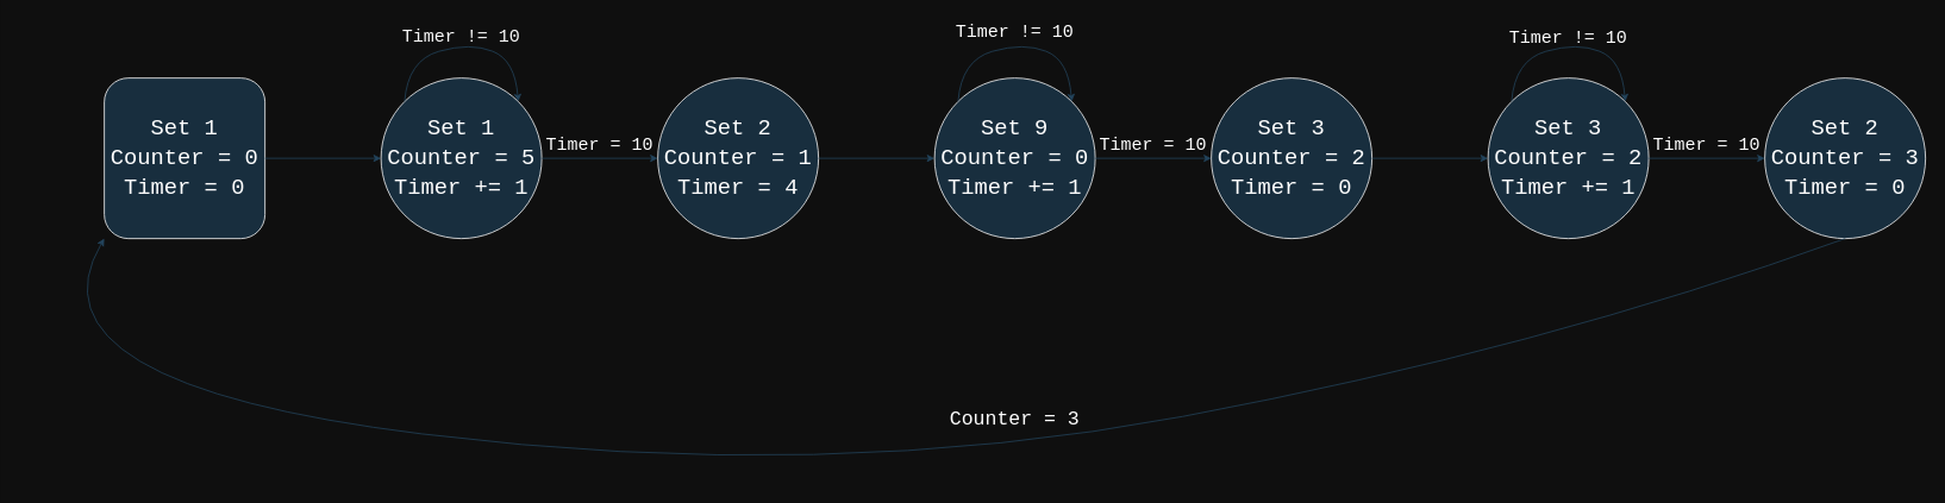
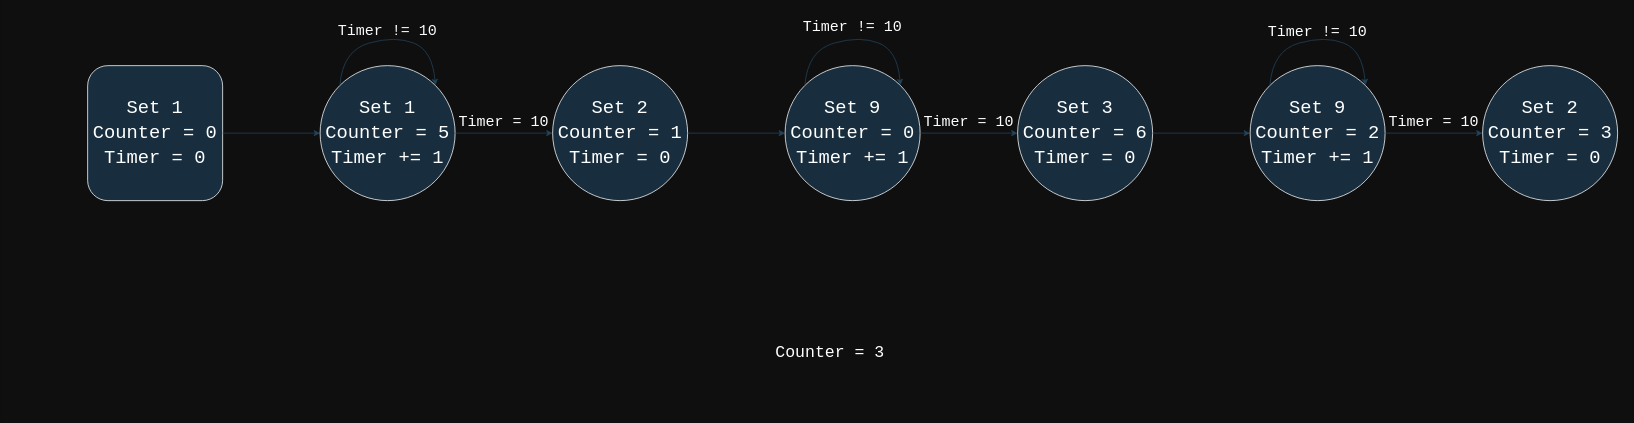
  <mxCell id="0" />
  <mxCell id="1" parent="0" />
  <mxCell id="2" value="&lt;font face=&quot;Courier New&quot; style=&quot;font-size: 25px;&quot;&gt;Set 1&lt;/font&gt;&lt;div style=&quot;font-size: 25px;&quot;&gt;&lt;font face=&quot;Courier New&quot; style=&quot;font-size: 25px;&quot;&gt;Counter = 0&lt;/font&gt;&lt;/div&gt;&lt;div style=&quot;font-size: 25px;&quot;&gt;&lt;font face=&quot;Courier New&quot; style=&quot;font-size: 25px;&quot;&gt;Timer = 0&lt;/font&gt;&lt;/div&gt;" style="whiteSpace=wrap;html=1;labelBackgroundColor=none;fillColor=#182E3E;strokeColor=#FFFFFF;fontColor=#FFFFFF;rounded=1;" parent="1" vertex="1"><mxGeometry x="116" y="87" width="180" height="180" as="geometry" /></mxCell>
  <mxCell id="3" value="" style="endArrow=classic;html=1;rounded=0;exitX=1;exitY=0.5;exitDx=0;exitDy=0;labelBackgroundColor=none;strokeColor=#23445D;fontColor=default;" parent="1" source="2" edge="1"><mxGeometry relative="1" as="geometry"><mxPoint x="456" y="477" as="sourcePoint" /><mxPoint x="426" y="177" as="targetPoint" /></mxGeometry></mxCell>
  <mxCell id="4" value="&lt;font face=&quot;Courier New&quot; style=&quot;font-size: 25px;&quot;&gt;Set 1&lt;/font&gt;&lt;div style=&quot;font-size: 25px;&quot;&gt;&lt;font face=&quot;Courier New&quot; style=&quot;font-size: 25px;&quot;&gt;Counter = 5&lt;/font&gt;&lt;/div&gt;&lt;div style=&quot;font-size: 25px;&quot;&gt;&lt;font face=&quot;Courier New&quot; style=&quot;font-size: 25px;&quot;&gt;Timer += 1&lt;/font&gt;&lt;/div&gt;" style="ellipse;whiteSpace=wrap;html=1;labelBackgroundColor=none;fillColor=#182E3E;strokeColor=#FFFFFF;fontColor=#FFFFFF;" parent="1" vertex="1"><mxGeometry x="426" y="87" width="180" height="180" as="geometry" /></mxCell>
  <mxCell id="5" value="" style="endArrow=classic;html=1;rounded=0;exitX=1;exitY=0.5;exitDx=0;exitDy=0;labelBackgroundColor=none;strokeColor=#23445D;fontColor=default;" parent="1" source="4" edge="1"><mxGeometry relative="1" as="geometry"><mxPoint x="766" y="477" as="sourcePoint" /><mxPoint x="736" y="177" as="targetPoint" /></mxGeometry></mxCell>
  <mxCell id="6" value="" style="curved=1;endArrow=classic;html=1;rounded=0;entryX=1;entryY=0;entryDx=0;entryDy=0;exitX=0;exitY=0;exitDx=0;exitDy=0;labelBackgroundColor=none;strokeColor=#23445D;fontColor=default;" parent="1" source="4" target="4" edge="1"><mxGeometry width="50" height="50" relative="1" as="geometry"><mxPoint x="466" y="67" as="sourcePoint" /><mxPoint x="516" y="17" as="targetPoint" /><Array as="points"><mxPoint x="456" y="67" /><mxPoint x="526" y="47" /><mxPoint x="576" y="67" /></Array></mxGeometry></mxCell>
  <mxCell id="7" value="&lt;font color=&quot;#fafafa&quot; face=&quot;Courier New&quot; style=&quot;font-size: 20px;&quot;&gt;Timer != 10&lt;/font&gt;" style="text;html=1;align=center;verticalAlign=middle;whiteSpace=wrap;rounded=0;labelBackgroundColor=none;fontColor=#b9ccd9;" parent="1" vertex="1"><mxGeometry x="446" y="25" width="140" height="30" as="geometry" /></mxCell>
  <mxCell id="8" value="&lt;font style=&quot;font-size: 20px;&quot; face=&quot;Courier New&quot;&gt;Timer = 10&lt;/font&gt;" style="text;html=1;align=center;verticalAlign=middle;whiteSpace=wrap;rounded=0;labelBackgroundColor=none;fontColor=#FFFFFF;" parent="1" vertex="1"><mxGeometry x="606" y="147" width="130" height="30" as="geometry" /></mxCell>
- <mxCell id="9" value="&lt;font face=&quot;Courier New&quot; style=&quot;font-size: 25px;&quot;&gt;Set 2&lt;/font&gt;&lt;div style=&quot;font-size: 25px;&quot;&gt;&lt;font face=&quot;Courier New&quot; style=&quot;font-size: 25px;&quot;&gt;Counter = 1&lt;/font&gt;&lt;/div&gt;&lt;div style=&quot;font-size: 25px;&quot;&gt;&lt;font face=&quot;Courier New&quot; style=&quot;font-size: 25px;&quot;&gt;Timer = 4&lt;/font&gt;&lt;/div&gt;" style="ellipse;whiteSpace=wrap;html=1;labelBackgroundColor=none;fillColor=#182E3E;strokeColor=#FFFFFF;fontColor=#FFFFFF;" parent="1" vertex="1"><mxGeometry x="736" y="87" width="180" height="180" as="geometry" /></mxCell>
+ <mxCell id="9" value="&lt;font face=&quot;Courier New&quot; style=&quot;font-size: 25px;&quot;&gt;Set 2&lt;/font&gt;&lt;div style=&quot;font-size: 25px;&quot;&gt;&lt;font face=&quot;Courier New&quot; style=&quot;font-size: 25px;&quot;&gt;Counter = 1&lt;/font&gt;&lt;/div&gt;&lt;div style=&quot;font-size: 25px;&quot;&gt;&lt;font face=&quot;Courier New&quot; style=&quot;font-size: 25px;&quot;&gt;Timer = 0&lt;/font&gt;&lt;/div&gt;" style="ellipse;whiteSpace=wrap;html=1;labelBackgroundColor=none;fillColor=#182E3E;strokeColor=#FFFFFF;fontColor=#FFFFFF;" parent="1" vertex="1"><mxGeometry x="736" y="87" width="180" height="180" as="geometry" /></mxCell>
  <mxCell id="10" value="" style="endArrow=classic;html=1;rounded=0;exitX=1;exitY=0.5;exitDx=0;exitDy=0;labelBackgroundColor=none;strokeColor=#23445D;fontColor=default;" parent="1" source="9" edge="1"><mxGeometry relative="1" as="geometry"><mxPoint x="1076" y="477" as="sourcePoint" /><mxPoint x="1046" y="177" as="targetPoint" /></mxGeometry></mxCell>
  <mxCell id="11" value="&lt;font face=&quot;Courier New&quot; style=&quot;font-size: 25px;&quot;&gt;Set 9&lt;/font&gt;&lt;div style=&quot;font-size: 25px;&quot;&gt;&lt;font face=&quot;Courier New&quot; style=&quot;font-size: 25px;&quot;&gt;Counter = 0&lt;/font&gt;&lt;/div&gt;&lt;div style=&quot;font-size: 25px;&quot;&gt;&lt;font face=&quot;Courier New&quot; style=&quot;font-size: 25px;&quot;&gt;Timer += 1&lt;/font&gt;&lt;/div&gt;" style="ellipse;whiteSpace=wrap;html=1;labelBackgroundColor=none;fillColor=#182E3E;strokeColor=#FFFFFF;fontColor=#FFFFFF;" parent="1" vertex="1"><mxGeometry x="1046" y="87" width="180" height="180" as="geometry" /></mxCell>
  <mxCell id="12" value="" style="endArrow=classic;html=1;rounded=0;exitX=1;exitY=0.5;exitDx=0;exitDy=0;labelBackgroundColor=none;strokeColor=#23445D;fontColor=default;" parent="1" source="11" edge="1"><mxGeometry relative="1" as="geometry"><mxPoint x="1386" y="477" as="sourcePoint" /><mxPoint x="1356" y="177" as="targetPoint" /></mxGeometry></mxCell>
  <mxCell id="13" value="" style="curved=1;endArrow=classic;html=1;rounded=0;entryX=1;entryY=0;entryDx=0;entryDy=0;exitX=0;exitY=0;exitDx=0;exitDy=0;labelBackgroundColor=none;strokeColor=#23445D;fontColor=default;" parent="1" source="11" target="11" edge="1"><mxGeometry width="50" height="50" relative="1" as="geometry"><mxPoint x="1086" y="67" as="sourcePoint" /><mxPoint x="1136" y="17" as="targetPoint" /><Array as="points"><mxPoint x="1076" y="67" /><mxPoint x="1146" y="47" /><mxPoint x="1196" y="67" /></Array></mxGeometry></mxCell>
  <mxCell id="14" value="&lt;font style=&quot;font-size: 20px;&quot; face=&quot;Courier New&quot;&gt;Timer != 10&lt;/font&gt;" style="text;html=1;align=center;verticalAlign=middle;whiteSpace=wrap;rounded=0;labelBackgroundColor=none;fontColor=#FFFFFF;" parent="1" vertex="1"><mxGeometry x="1065" y="20" width="142" height="30" as="geometry" /></mxCell>
  <mxCell id="15" value="&lt;font style=&quot;font-size: 20px;&quot; face=&quot;Courier New&quot;&gt;Timer = 10&lt;/font&gt;" style="text;html=1;align=center;verticalAlign=middle;whiteSpace=wrap;rounded=0;labelBackgroundColor=none;fontColor=#FFFFFF;" parent="1" vertex="1"><mxGeometry x="1226" y="147" width="130" height="30" as="geometry" /></mxCell>
- <mxCell id="16" value="&lt;font face=&quot;Courier New&quot; style=&quot;font-size: 25px;&quot;&gt;Set 3&lt;/font&gt;&lt;div style=&quot;font-size: 25px;&quot;&gt;&lt;font face=&quot;Courier New&quot; style=&quot;font-size: 25px;&quot;&gt;Counter = 2&lt;/font&gt;&lt;/div&gt;&lt;div style=&quot;font-size: 25px;&quot;&gt;&lt;font face=&quot;Courier New&quot; style=&quot;font-size: 25px;&quot;&gt;Timer = 0&lt;/font&gt;&lt;/div&gt;" style="ellipse;whiteSpace=wrap;html=1;labelBackgroundColor=none;fillColor=#182E3E;strokeColor=#FFFFFF;fontColor=#FFFFFF;" parent="1" vertex="1"><mxGeometry x="1356" y="87" width="180" height="180" as="geometry" /></mxCell>
+ <mxCell id="16" value="&lt;font face=&quot;Courier New&quot; style=&quot;font-size: 25px;&quot;&gt;Set 3&lt;/font&gt;&lt;div style=&quot;font-size: 25px;&quot;&gt;&lt;font face=&quot;Courier New&quot; style=&quot;font-size: 25px;&quot;&gt;Counter = 6&lt;/font&gt;&lt;/div&gt;&lt;div style=&quot;font-size: 25px;&quot;&gt;&lt;font face=&quot;Courier New&quot; style=&quot;font-size: 25px;&quot;&gt;Timer = 0&lt;/font&gt;&lt;/div&gt;" style="ellipse;whiteSpace=wrap;html=1;labelBackgroundColor=none;fillColor=#182E3E;strokeColor=#FFFFFF;fontColor=#FFFFFF;" parent="1" vertex="1"><mxGeometry x="1356" y="87" width="180" height="180" as="geometry" /></mxCell>
  <mxCell id="17" value="" style="endArrow=classic;html=1;rounded=0;exitX=1;exitY=0.5;exitDx=0;exitDy=0;labelBackgroundColor=none;strokeColor=#23445D;fontColor=default;" parent="1" source="16" edge="1"><mxGeometry relative="1" as="geometry"><mxPoint x="1696" y="477" as="sourcePoint" /><mxPoint x="1666" y="177" as="targetPoint" /></mxGeometry></mxCell>
- <mxCell id="18" value="&lt;font face=&quot;Courier New&quot; style=&quot;font-size: 25px;&quot;&gt;Set 3&lt;/font&gt;&lt;div style=&quot;font-size: 25px;&quot;&gt;&lt;font face=&quot;Courier New&quot; style=&quot;font-size: 25px;&quot;&gt;Counter = 2&lt;/font&gt;&lt;/div&gt;&lt;div style=&quot;font-size: 25px;&quot;&gt;&lt;font face=&quot;Courier New&quot; style=&quot;font-size: 25px;&quot;&gt;Timer += 1&lt;/font&gt;&lt;/div&gt;" style="ellipse;whiteSpace=wrap;html=1;labelBackgroundColor=none;fillColor=#182E3E;strokeColor=#FFFFFF;fontColor=#FFFFFF;" parent="1" vertex="1"><mxGeometry x="1666" y="87" width="180" height="180" as="geometry" /></mxCell>
+ <mxCell id="18" value="&lt;font face=&quot;Courier New&quot; style=&quot;font-size: 25px;&quot;&gt;Set 9&lt;/font&gt;&lt;div style=&quot;font-size: 25px;&quot;&gt;&lt;font face=&quot;Courier New&quot; style=&quot;font-size: 25px;&quot;&gt;Counter = 2&lt;/font&gt;&lt;/div&gt;&lt;div style=&quot;font-size: 25px;&quot;&gt;&lt;font face=&quot;Courier New&quot; style=&quot;font-size: 25px;&quot;&gt;Timer += 1&lt;/font&gt;&lt;/div&gt;" style="ellipse;whiteSpace=wrap;html=1;labelBackgroundColor=none;fillColor=#182E3E;strokeColor=#FFFFFF;fontColor=#FFFFFF;" parent="1" vertex="1"><mxGeometry x="1666" y="87" width="180" height="180" as="geometry" /></mxCell>
  <mxCell id="19" value="" style="endArrow=classic;html=1;rounded=0;exitX=1;exitY=0.5;exitDx=0;exitDy=0;labelBackgroundColor=none;strokeColor=#23445D;fontColor=default;" parent="1" source="18" edge="1"><mxGeometry relative="1" as="geometry"><mxPoint x="2006" y="477" as="sourcePoint" /><mxPoint x="1976" y="177" as="targetPoint" /></mxGeometry></mxCell>
  <mxCell id="20" value="" style="curved=1;endArrow=classic;html=1;rounded=0;entryX=1;entryY=0;entryDx=0;entryDy=0;exitX=0;exitY=0;exitDx=0;exitDy=0;labelBackgroundColor=none;strokeColor=#23445D;fontColor=default;" parent="1" source="18" target="18" edge="1"><mxGeometry width="50" height="50" relative="1" as="geometry"><mxPoint x="1706" y="67" as="sourcePoint" /><mxPoint x="1756" y="17" as="targetPoint" /><Array as="points"><mxPoint x="1696" y="67" /><mxPoint x="1766" y="47" /><mxPoint x="1816" y="67" /></Array></mxGeometry></mxCell>
  <mxCell id="21" value="&lt;font style=&quot;font-size: 20px;&quot; face=&quot;Courier New&quot;&gt;Timer != 10&lt;/font&gt;" style="text;html=1;align=center;verticalAlign=middle;whiteSpace=wrap;rounded=0;labelBackgroundColor=none;fontColor=#FFFFFF;" parent="1" vertex="1"><mxGeometry x="1683" y="27" width="146" height="30" as="geometry" /></mxCell>
  <mxCell id="22" value="&lt;font style=&quot;font-size: 20px;&quot; face=&quot;Courier New&quot;&gt;Timer = 10&lt;/font&gt;" style="text;html=1;align=center;verticalAlign=middle;whiteSpace=wrap;rounded=0;labelBackgroundColor=none;fontColor=#FFFFFF;" parent="1" vertex="1"><mxGeometry x="1846" y="147" width="130" height="30" as="geometry" /></mxCell>
  <mxCell id="23" value="&lt;font face=&quot;Courier New&quot; style=&quot;font-size: 25px;&quot;&gt;Set 2&lt;/font&gt;&lt;div style=&quot;font-size: 25px;&quot;&gt;&lt;font face=&quot;Courier New&quot; style=&quot;font-size: 25px;&quot;&gt;Counter = 3&lt;/font&gt;&lt;/div&gt;&lt;div style=&quot;font-size: 25px;&quot;&gt;&lt;font face=&quot;Courier New&quot; style=&quot;font-size: 25px;&quot;&gt;Timer = 0&lt;/font&gt;&lt;/div&gt;" style="ellipse;whiteSpace=wrap;html=1;labelBackgroundColor=none;fillColor=#182E3E;strokeColor=#FFFFFF;fontColor=#FFFFFF;" parent="1" vertex="1"><mxGeometry x="1976" y="87" width="180" height="180" as="geometry" /></mxCell>
- <mxCell id="24" value="" style="curved=1;endArrow=classic;html=1;rounded=0;exitX=0.5;exitY=1;exitDx=0;exitDy=0;entryX=0;entryY=1;entryDx=0;entryDy=0;labelBackgroundColor=none;strokeColor=#23445D;fontColor=default;" parent="1" source="23" target="2" edge="1"><mxGeometry width="50" height="50" relative="1" as="geometry"><mxPoint x="1775" y="391" as="sourcePoint" /><mxPoint x="1725" y="341" as="targetPoint" /><Array as="points"><mxPoint x="1725" y="391" /><mxPoint x="923" y="542" /><mxPoint x="20" y="430" /></Array></mxGeometry></mxCell>
- <mxCell id="25" value="&lt;font face=&quot;Courier New&quot; style=&quot;font-size: 22px;&quot;&gt;Counter = 3&lt;/font&gt;" style="text;html=1;align=center;verticalAlign=middle;whiteSpace=wrap;rounded=0;labelBackgroundColor=none;fontColor=#FFFFFF;" parent="1" vertex="1"><mxGeometry x="1057" y="452" width="158" height="38" as="geometry" /></mxCell>
+ <mxCell id="25" value="&lt;font face=&quot;Courier New&quot; style=&quot;font-size: 22px;&quot;&gt;Counter = 3&lt;/font&gt;" style="text;html=1;align=center;verticalAlign=middle;whiteSpace=wrap;rounded=0;labelBackgroundColor=none;fontColor=#FFFFFF;" parent="1" vertex="1"><mxGeometry x="1027" y="452" width="158" height="38" as="geometry" /></mxCell>
